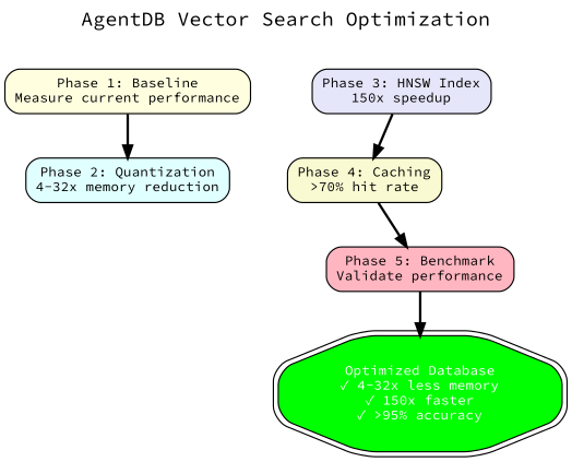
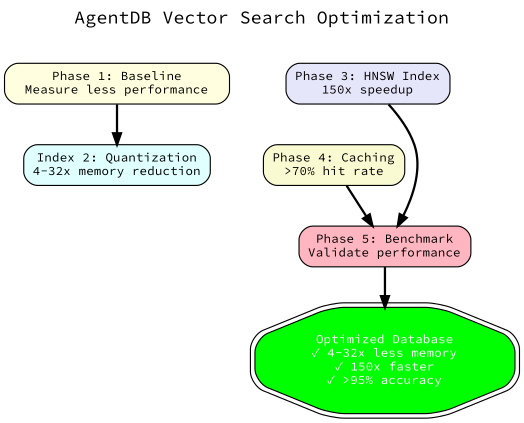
  digraph {
    bgcolor=white
    fontname="Source Code Pro"
    fontsize=16
    label="AgentDB Vector Search Optimization"
    labelloc=t
    rankdir=TB
    node [fontname="Source Code Pro" fontsize=11 shape=box style="rounded,filled"]
    edge [fontname="Source Code Pro" penwidth=2]
-   n1 [fillcolor=lightyellow label="Phase 1: Baseline\nMeasure current performance"]
-   n2 [fillcolor=lightcyan label="Phase 2: Quantization\n4-32x memory reduction"]
+   n1 [fillcolor=lightyellow label="Phase 1: Baseline\nMeasure less performance"]
+   n2 [fillcolor=lightcyan label="Index 2: Quantization\n4-32x memory reduction"]
    n3 [fillcolor=lavender label="Phase 3: HNSW Index\n150x speedup"]
    n4 [fillcolor=lightgoldenrodyellow label="Phase 4: Caching\n>70% hit rate"]
    n5 [fillcolor=lightpink label="Phase 5: Benchmark\nValidate performance"]
    n6 [fillcolor=green fontcolor=white label="Optimized Database\n✓ 4-32x less memory\n✓ 150x faster\n✓ >95% accuracy" shape=doubleoctagon]
    n1 -> n2
-   n3 -> n4
+   n3 -> n5
    n4 -> n5
    n5 -> n6
  }
